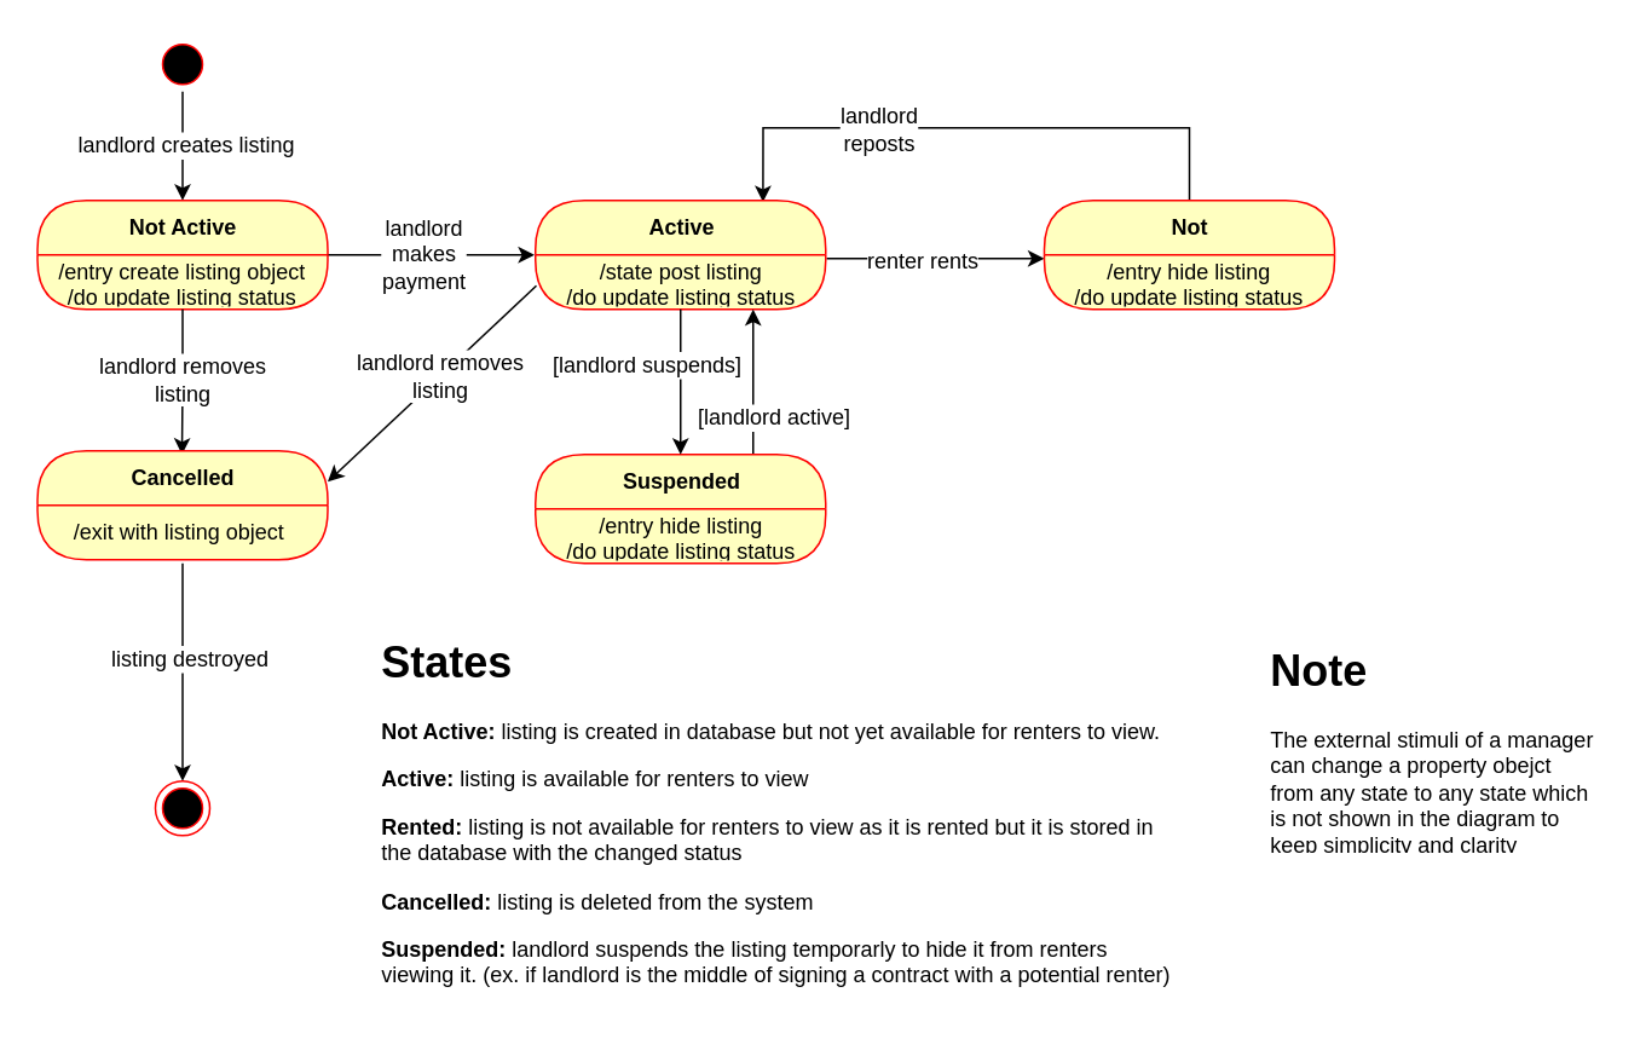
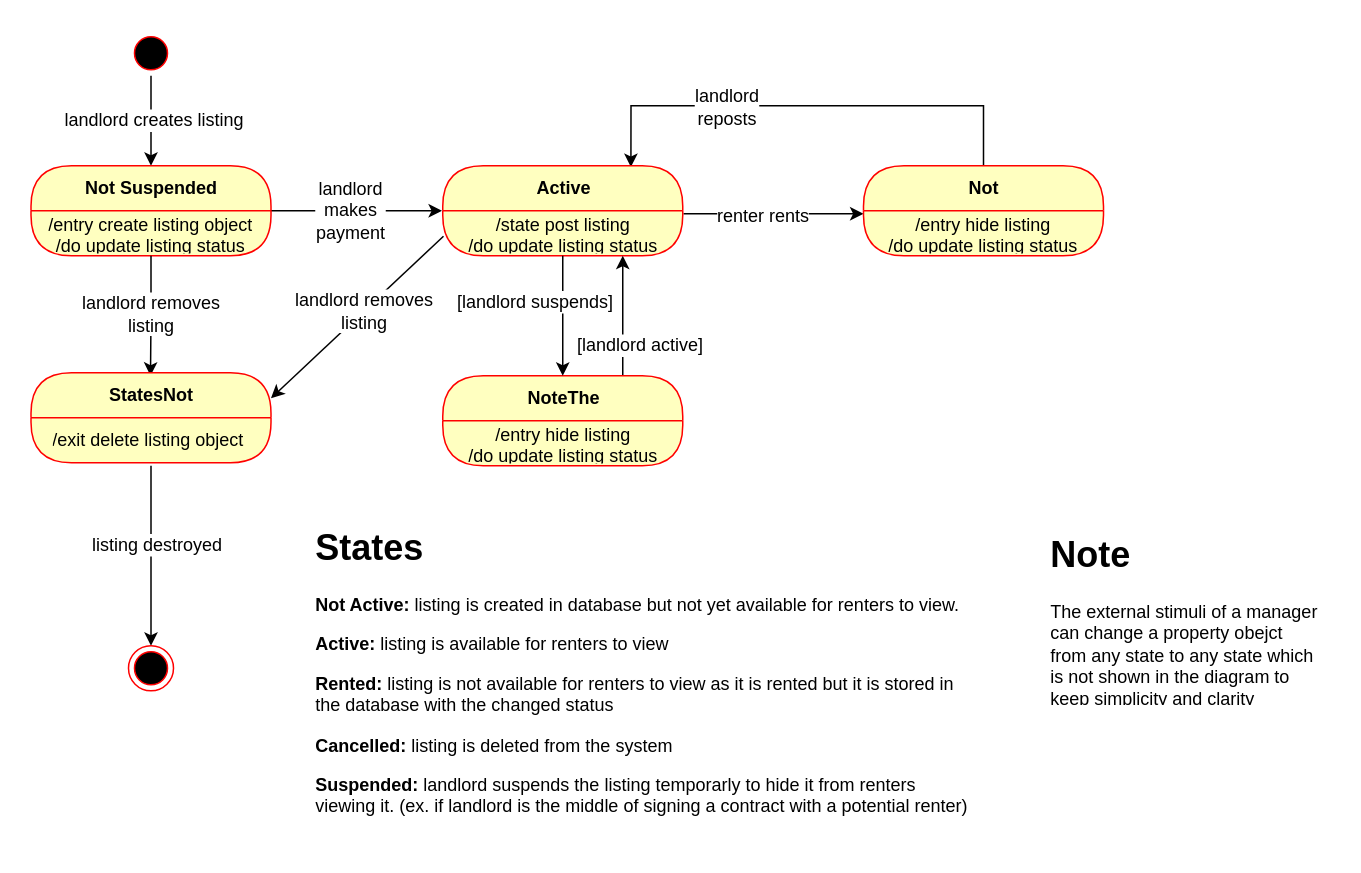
  <mxCell id="0" />
  <mxCell id="1" parent="0" />
  <mxCell id="2" style="edgeStyle=orthogonalEdgeStyle;rounded=0;orthogonalLoop=1;jettySize=auto;html=1;exitX=0.5;exitY=1;exitDx=0;exitDy=0;" parent="1" source="4" target="7" edge="1"><mxGeometry relative="1" as="geometry" /></mxCell>
  <mxCell id="3" value="landlord creates listing" style="text;html=1;resizable=0;points=[];align=center;verticalAlign=middle;labelBackgroundColor=#ffffff;" parent="2" vertex="1" connectable="0"><mxGeometry x="-0.033" y="1" relative="1" as="geometry"><mxPoint as="offset" /></mxGeometry></mxCell>
  <mxCell id="4" value="" style="ellipse;html=1;shape=startState;fillColor=#000000;strokeColor=#ff0000;" parent="1" vertex="1"><mxGeometry x="85" y="20" width="30" height="30" as="geometry" /></mxCell>
  <mxCell id="5" style="edgeStyle=orthogonalEdgeStyle;rounded=0;orthogonalLoop=1;jettySize=auto;html=1;exitX=1;exitY=0.5;exitDx=0;exitDy=0;entryX=-0.006;entryY=-0.067;entryDx=0;entryDy=0;entryPerimeter=0;" parent="1" source="7" edge="1"><mxGeometry relative="1" as="geometry"><mxPoint x="294" y="140" as="targetPoint" /></mxGeometry></mxCell>
  <mxCell id="6" value="landlord&lt;br&gt;makes&lt;br&gt;payment" style="text;html=1;resizable=0;points=[];align=center;verticalAlign=middle;labelBackgroundColor=#ffffff;" parent="5" vertex="1" connectable="0"><mxGeometry x="-0.088" y="1" relative="1" as="geometry"><mxPoint as="offset" /></mxGeometry></mxCell>
- <mxCell id="7" value="Not Active" style="swimlane;html=1;fontStyle=1;align=center;verticalAlign=middle;childLayout=stackLayout;horizontal=1;startSize=30;horizontalStack=0;resizeParent=0;resizeLast=1;container=0;fontColor=#000000;collapsible=0;rounded=1;arcSize=30;strokeColor=#ff0000;fillColor=#ffffc0;swimlaneFillColor=#ffffc0;" parent="1" vertex="1"><mxGeometry x="20" y="110" width="160" height="60" as="geometry" /></mxCell>
+ <mxCell id="7" value="Not Suspended" style="swimlane;html=1;fontStyle=1;align=center;verticalAlign=middle;childLayout=stackLayout;horizontal=1;startSize=30;horizontalStack=0;resizeParent=0;resizeLast=1;container=0;fontColor=#000000;collapsible=0;rounded=1;arcSize=30;strokeColor=#ff0000;fillColor=#ffffc0;swimlaneFillColor=#ffffc0;" parent="1" vertex="1"><mxGeometry x="20" y="110" width="160" height="60" as="geometry" /></mxCell>
  <mxCell id="8" value="/entry create listing object&lt;br&gt;/do update listing status" style="text;html=1;strokeColor=none;fillColor=none;align=center;verticalAlign=middle;spacingLeft=4;spacingRight=4;whiteSpace=wrap;overflow=hidden;rotatable=0;fontColor=#000000;" parent="7" vertex="1"><mxGeometry y="30" width="160" height="30" as="geometry" /></mxCell>
  <mxCell id="9" value="&amp;nbsp;" style="text;html=1;strokeColor=none;fillColor=none;align=center;verticalAlign=middle;spacingLeft=4;spacingRight=4;whiteSpace=wrap;overflow=hidden;rotatable=0;fontColor=#000000;" parent="7" vertex="1"><mxGeometry y="60" width="160" as="geometry" /></mxCell>
  <mxCell id="10" style="rounded=0;orthogonalLoop=1;jettySize=auto;html=1;exitX=1;exitY=0.5;exitDx=0;exitDy=0;entryX=0;entryY=0.5;entryDx=0;entryDy=0;" parent="1" edge="1"><mxGeometry relative="1" as="geometry"><mxPoint x="455" y="142" as="sourcePoint" /><mxPoint x="575" y="142" as="targetPoint" /></mxGeometry></mxCell>
  <mxCell id="11" value="renter rents" style="text;html=1;resizable=0;points=[];align=center;verticalAlign=middle;labelBackgroundColor=#ffffff;" parent="10" vertex="1" connectable="0"><mxGeometry x="-0.128" y="-1" relative="1" as="geometry"><mxPoint as="offset" /></mxGeometry></mxCell>
  <mxCell id="12" style="rounded=0;orthogonalLoop=1;jettySize=auto;html=1;exitX=0;exitY=0.75;exitDx=0;exitDy=0;entryX=1;entryY=0.25;entryDx=0;entryDy=0;" parent="1" edge="1"><mxGeometry relative="1" as="geometry"><mxPoint x="295" y="157" as="sourcePoint" /><mxPoint x="180" y="265" as="targetPoint" /></mxGeometry></mxCell>
  <mxCell id="13" value="landlord removes&lt;br&gt;listing" style="text;html=1;resizable=0;points=[];align=center;verticalAlign=middle;labelBackgroundColor=#ffffff;" parent="12" vertex="1" connectable="0"><mxGeometry x="-0.076" relative="1" as="geometry"><mxPoint as="offset" /></mxGeometry></mxCell>
  <mxCell id="14" style="edgeStyle=none;rounded=0;orthogonalLoop=1;jettySize=auto;html=1;exitX=0.5;exitY=0;exitDx=0;exitDy=0;entryX=0.784;entryY=0.014;entryDx=0;entryDy=0;entryPerimeter=0;" parent="1" target="23" edge="1"><mxGeometry relative="1" as="geometry"><Array as="points"><mxPoint x="655" y="90" /><mxPoint x="655" y="70" /><mxPoint x="505" y="70" /><mxPoint x="420" y="70" /></Array><mxPoint x="655" y="112" as="sourcePoint" /></mxGeometry></mxCell>
  <mxCell id="15" value="landlord&lt;br&gt;reposts" style="text;html=1;resizable=0;points=[];align=center;verticalAlign=middle;labelBackgroundColor=#ffffff;" parent="14" vertex="1" connectable="0"><mxGeometry x="-0.568" relative="1" as="geometry"><mxPoint x="-145" as="offset" /></mxGeometry></mxCell>
  <mxCell id="16" style="edgeStyle=none;rounded=0;orthogonalLoop=1;jettySize=auto;html=1;exitX=0.5;exitY=1;exitDx=0;exitDy=0;" parent="1" target="20" edge="1"><mxGeometry relative="1" as="geometry"><mxPoint x="100" y="310" as="sourcePoint" /></mxGeometry></mxCell>
  <mxCell id="17" value="listing destroyed" style="text;html=1;resizable=0;points=[];align=center;verticalAlign=middle;labelBackgroundColor=#ffffff;" parent="16" vertex="1" connectable="0"><mxGeometry x="-0.133" y="3" relative="1" as="geometry"><mxPoint as="offset" /></mxGeometry></mxCell>
  <mxCell id="18" style="edgeStyle=orthogonalEdgeStyle;rounded=0;orthogonalLoop=1;jettySize=auto;html=1;exitX=0.5;exitY=1;exitDx=0;exitDy=0;entryX=0.5;entryY=0;entryDx=0;entryDy=0;" parent="1" source="8" edge="1"><mxGeometry relative="1" as="geometry"><mxPoint x="99.667" y="250" as="targetPoint" /></mxGeometry></mxCell>
  <mxCell id="19" value="landlord removes&lt;br&gt;listing" style="text;html=1;resizable=0;points=[];align=center;verticalAlign=middle;labelBackgroundColor=#ffffff;" parent="18" vertex="1" connectable="0"><mxGeometry x="-0.05" y="-1" relative="1" as="geometry"><mxPoint as="offset" /></mxGeometry></mxCell>
  <mxCell id="20" value="" style="ellipse;html=1;shape=endState;fillColor=#000000;strokeColor=#ff0000;" parent="1" vertex="1"><mxGeometry x="85" y="430" width="30" height="30" as="geometry" /></mxCell>
  <mxCell id="21" value="&lt;h1&gt;Note&lt;/h1&gt;&lt;p&gt;The external stimuli of a manager can change a property obejct from any state to any state which is not shown in the diagram to keep simplicity and clarity&lt;/p&gt;" style="text;html=1;strokeColor=none;fillColor=none;spacing=5;spacingTop=-20;whiteSpace=wrap;overflow=hidden;rounded=0;" parent="1" vertex="1"><mxGeometry x="695" y="350" width="190" height="120" as="geometry" /></mxCell>
  <mxCell id="22" value="&lt;h1&gt;States&lt;/h1&gt;&lt;p&gt;&lt;b&gt;Not Active:&lt;/b&gt; listing is created in database but not yet available for renters to view.&lt;/p&gt;&lt;p&gt;&lt;b&gt;Active:&lt;/b&gt;&amp;nbsp;listing is available for renters to view&lt;/p&gt;&lt;p&gt;&lt;b&gt;Rented:&lt;/b&gt;&amp;nbsp;listing is not available for renters to view as it is rented but it is stored in the database with the changed status&lt;/p&gt;&lt;p&gt;&lt;b&gt;Cancelled:&lt;/b&gt;&amp;nbsp;listing is deleted from the system&lt;/p&gt;&lt;p&gt;&lt;b&gt;Suspended:&lt;/b&gt;&amp;nbsp;landlord suspends the listing temporarly to hide it from renters viewing it. (ex. if landlord is the middle of signing a contract with a potential renter)&lt;/p&gt;" style="text;html=1;strokeColor=none;fillColor=none;spacing=5;spacingTop=-20;whiteSpace=wrap;overflow=hidden;rounded=0;" parent="1" vertex="1"><mxGeometry x="205" y="345" width="450" height="215" as="geometry" /></mxCell>
  <mxCell id="23" value="Active" style="swimlane;html=1;fontStyle=1;align=center;verticalAlign=middle;childLayout=stackLayout;horizontal=1;startSize=30;horizontalStack=0;resizeParent=0;resizeLast=1;container=0;fontColor=#000000;collapsible=0;rounded=1;arcSize=30;strokeColor=#ff0000;fillColor=#ffffc0;swimlaneFillColor=#ffffc0;" parent="1" vertex="1"><mxGeometry x="294.5" y="110" width="160" height="60" as="geometry" /></mxCell>
  <mxCell id="24" value="/state post listing&lt;br&gt;/do update listing status" style="text;html=1;strokeColor=none;fillColor=none;align=center;verticalAlign=middle;spacingLeft=4;spacingRight=4;whiteSpace=wrap;overflow=hidden;rotatable=0;fontColor=#000000;" parent="23" vertex="1"><mxGeometry y="30" width="160" height="30" as="geometry" /></mxCell>
  <mxCell id="25" value="&amp;nbsp;" style="text;html=1;strokeColor=none;fillColor=none;align=center;verticalAlign=middle;spacingLeft=4;spacingRight=4;whiteSpace=wrap;overflow=hidden;rotatable=0;fontColor=#000000;" parent="23" vertex="1"><mxGeometry y="60" width="160" as="geometry" /></mxCell>
- <mxCell id="26" value="Cancelled" style="swimlane;html=1;fontStyle=1;align=center;verticalAlign=middle;childLayout=stackLayout;horizontal=1;startSize=30;horizontalStack=0;resizeParent=0;resizeLast=1;container=0;fontColor=#000000;collapsible=0;rounded=1;arcSize=30;strokeColor=#ff0000;fillColor=#ffffc0;swimlaneFillColor=#ffffc0;" parent="1" vertex="1"><mxGeometry x="20" y="248" width="160" height="60" as="geometry" /></mxCell>
- <mxCell id="27" value="/exit with listing object&amp;nbsp;" style="text;html=1;strokeColor=none;fillColor=none;align=center;verticalAlign=middle;spacingLeft=4;spacingRight=4;whiteSpace=wrap;overflow=hidden;rotatable=0;fontColor=#000000;" parent="26" vertex="1"><mxGeometry y="30" width="160" height="30" as="geometry" /></mxCell>
+ <mxCell id="26" value="StatesNot" style="swimlane;html=1;fontStyle=1;align=center;verticalAlign=middle;childLayout=stackLayout;horizontal=1;startSize=30;horizontalStack=0;resizeParent=0;resizeLast=1;container=0;fontColor=#000000;collapsible=0;rounded=1;arcSize=30;strokeColor=#ff0000;fillColor=#ffffc0;swimlaneFillColor=#ffffc0;" parent="1" vertex="1"><mxGeometry x="20" y="248" width="160" height="60" as="geometry" /></mxCell>
+ <mxCell id="27" value="/exit delete listing object&amp;nbsp;" style="text;html=1;strokeColor=none;fillColor=none;align=center;verticalAlign=middle;spacingLeft=4;spacingRight=4;whiteSpace=wrap;overflow=hidden;rotatable=0;fontColor=#000000;" parent="26" vertex="1"><mxGeometry y="30" width="160" height="30" as="geometry" /></mxCell>
  <mxCell id="28" value="&amp;nbsp;" style="text;html=1;strokeColor=none;fillColor=none;align=center;verticalAlign=middle;spacingLeft=4;spacingRight=4;whiteSpace=wrap;overflow=hidden;rotatable=0;fontColor=#000000;" parent="26" vertex="1"><mxGeometry y="60" width="160" as="geometry" /></mxCell>
  <mxCell id="29" style="edgeStyle=orthogonalEdgeStyle;rounded=0;orthogonalLoop=1;jettySize=auto;html=1;exitX=0.75;exitY=0;exitDx=0;exitDy=0;entryX=0.75;entryY=1;entryDx=0;entryDy=0;" parent="1" source="31" target="24" edge="1"><mxGeometry relative="1" as="geometry" /></mxCell>
  <mxCell id="30" value="[landlord active]" style="text;html=1;resizable=0;points=[];align=center;verticalAlign=middle;labelBackgroundColor=#ffffff;" parent="29" vertex="1" connectable="0"><mxGeometry x="-0.312" relative="1" as="geometry"><mxPoint x="11" y="7.5" as="offset" /></mxGeometry></mxCell>
- <mxCell id="31" value="Suspended" style="swimlane;html=1;fontStyle=1;align=center;verticalAlign=middle;childLayout=stackLayout;horizontal=1;startSize=30;horizontalStack=0;resizeParent=0;resizeLast=1;container=0;fontColor=#000000;collapsible=0;rounded=1;arcSize=30;strokeColor=#ff0000;fillColor=#ffffc0;swimlaneFillColor=#ffffc0;" parent="1" vertex="1"><mxGeometry x="294.5" y="250" width="160" height="60" as="geometry" /></mxCell>
+ <mxCell id="31" value="NoteThe" style="swimlane;html=1;fontStyle=1;align=center;verticalAlign=middle;childLayout=stackLayout;horizontal=1;startSize=30;horizontalStack=0;resizeParent=0;resizeLast=1;container=0;fontColor=#000000;collapsible=0;rounded=1;arcSize=30;strokeColor=#ff0000;fillColor=#ffffc0;swimlaneFillColor=#ffffc0;" parent="1" vertex="1"><mxGeometry x="294.5" y="250" width="160" height="60" as="geometry" /></mxCell>
  <mxCell id="32" value="/entry hide listing&lt;br&gt;/do update listing status" style="text;html=1;strokeColor=none;fillColor=none;align=center;verticalAlign=middle;spacingLeft=4;spacingRight=4;whiteSpace=wrap;overflow=hidden;rotatable=0;fontColor=#000000;" parent="31" vertex="1"><mxGeometry y="30" width="160" height="30" as="geometry" /></mxCell>
  <mxCell id="33" style="edgeStyle=orthogonalEdgeStyle;rounded=0;orthogonalLoop=1;jettySize=auto;html=1;exitX=0.5;exitY=1;exitDx=0;exitDy=0;entryX=0.5;entryY=0;entryDx=0;entryDy=0;" parent="1" source="24" target="31" edge="1"><mxGeometry relative="1" as="geometry" /></mxCell>
  <mxCell id="34" value="[landlord suspends]" style="text;html=1;resizable=0;points=[];align=center;verticalAlign=middle;labelBackgroundColor=#ffffff;" parent="33" vertex="1" connectable="0"><mxGeometry x="-0.146" y="-1" relative="1" as="geometry"><mxPoint x="-18" y="-4" as="offset" /></mxGeometry></mxCell>
  <mxCell id="35" value="Not" style="swimlane;html=1;fontStyle=1;align=center;verticalAlign=middle;childLayout=stackLayout;horizontal=1;startSize=30;horizontalStack=0;resizeParent=0;resizeLast=1;container=0;fontColor=#000000;collapsible=0;rounded=1;arcSize=30;strokeColor=#ff0000;fillColor=#ffffc0;swimlaneFillColor=#ffffc0;" vertex="1" parent="1"><mxGeometry x="575" y="110" width="160" height="60" as="geometry" /></mxCell>
  <mxCell id="36" value="/entry hide listing&lt;br&gt;/do update listing status" style="text;html=1;strokeColor=none;fillColor=none;align=center;verticalAlign=middle;spacingLeft=4;spacingRight=4;whiteSpace=wrap;overflow=hidden;rotatable=0;fontColor=#000000;" vertex="1" parent="35"><mxGeometry y="30" width="160" height="30" as="geometry" /></mxCell>
  <mxCell id="37" value="&amp;nbsp;" style="text;html=1;strokeColor=none;fillColor=none;align=center;verticalAlign=middle;spacingLeft=4;spacingRight=4;whiteSpace=wrap;overflow=hidden;rotatable=0;fontColor=#000000;" vertex="1" parent="35"><mxGeometry y="60" width="160" as="geometry" /></mxCell>
